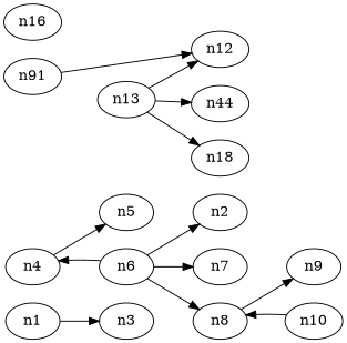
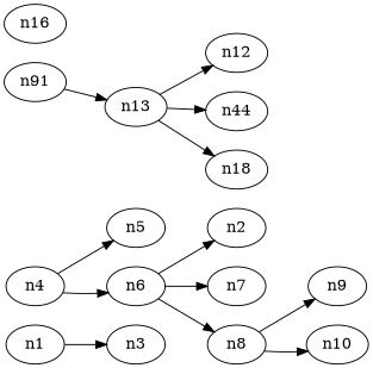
  digraph {
    rankdir=LR
    n1
    n3
    n4
    n5
    n6
    n2
    n7
    n8
    n9
    n10
    n11 [label=n91]
    n12
    n13
    n14 [label=n44]
    n15 [label=n18]
    n16
    n1 -> n3
    n4 -> n5
-   n6 -> n4
+   n4 -> n6
    n6 -> n2
    n6 -> n7
    n6 -> n8
    n8 -> n9
-   n10 -> n8
-   n11 -> n12
+   n8 -> n10
+   n11 -> n13
    n13 -> n12
    n13 -> n14
    n13 -> n15
  }
